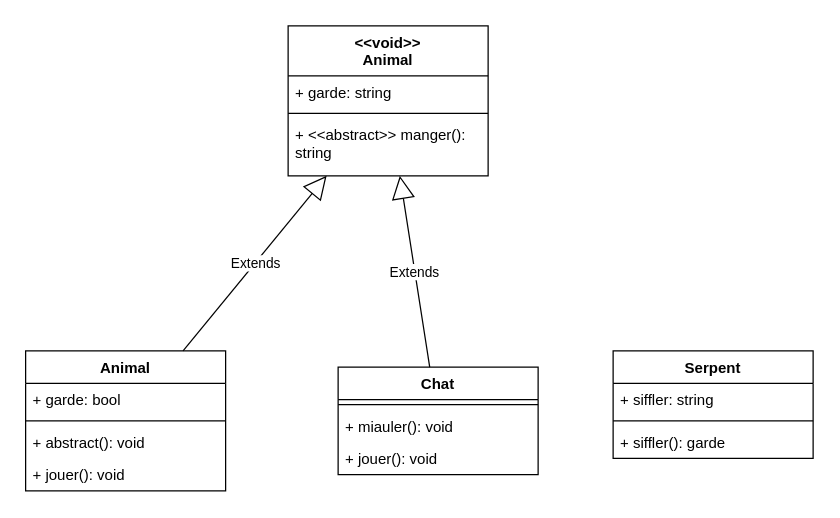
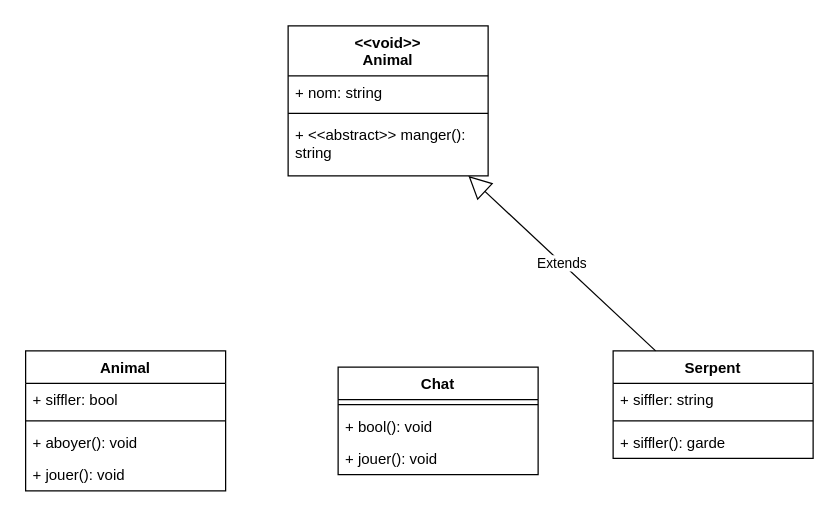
  <mxCell id="0" />
  <mxCell id="1" parent="0" />
  <mxCell id="2" value="Animal" style="swimlane;fontStyle=1;align=center;verticalAlign=top;childLayout=stackLayout;horizontal=1;startSize=26;horizontalStack=0;resizeParent=1;resizeParentMax=0;resizeLast=0;collapsible=1;marginBottom=0;whiteSpace=wrap;html=1;" parent="1" vertex="1"><mxGeometry x="20" y="280" width="160" height="112" as="geometry" /></mxCell>
- <mxCell id="3" value="+ garde: bool" style="text;strokeColor=none;fillColor=none;align=left;verticalAlign=top;spacingLeft=4;spacingRight=4;overflow=hidden;rotatable=0;points=[[0,0.5],[1,0.5]];portConstraint=eastwest;whiteSpace=wrap;html=1;" parent="2" vertex="1"><mxGeometry y="26" width="160" height="26" as="geometry" /></mxCell>
+ <mxCell id="3" value="+ siffler: bool" style="text;strokeColor=none;fillColor=none;align=left;verticalAlign=top;spacingLeft=4;spacingRight=4;overflow=hidden;rotatable=0;points=[[0,0.5],[1,0.5]];portConstraint=eastwest;whiteSpace=wrap;html=1;" parent="2" vertex="1"><mxGeometry y="26" width="160" height="26" as="geometry" /></mxCell>
  <mxCell id="4" value="" style="line;strokeWidth=1;fillColor=none;align=left;verticalAlign=middle;spacingTop=-1;spacingLeft=3;spacingRight=3;rotatable=0;labelPosition=right;points=[];portConstraint=eastwest;strokeColor=inherit;" parent="2" vertex="1"><mxGeometry y="52" width="160" height="8" as="geometry" /></mxCell>
- <mxCell id="5" value="+ abstract(): void" style="text;strokeColor=none;fillColor=none;align=left;verticalAlign=top;spacingLeft=4;spacingRight=4;overflow=hidden;rotatable=0;points=[[0,0.5],[1,0.5]];portConstraint=eastwest;whiteSpace=wrap;html=1;" parent="2" vertex="1"><mxGeometry y="60" width="160" height="26" as="geometry" /></mxCell>
+ <mxCell id="5" value="+ aboyer(): void" style="text;strokeColor=none;fillColor=none;align=left;verticalAlign=top;spacingLeft=4;spacingRight=4;overflow=hidden;rotatable=0;points=[[0,0.5],[1,0.5]];portConstraint=eastwest;whiteSpace=wrap;html=1;" parent="2" vertex="1"><mxGeometry y="60" width="160" height="26" as="geometry" /></mxCell>
  <mxCell id="6" value="+ jouer(): void" style="text;strokeColor=none;fillColor=none;align=left;verticalAlign=top;spacingLeft=4;spacingRight=4;overflow=hidden;rotatable=0;points=[[0,0.5],[1,0.5]];portConstraint=eastwest;whiteSpace=wrap;html=1;" parent="2" vertex="1"><mxGeometry y="86" width="160" height="26" as="geometry" /></mxCell>
  <mxCell id="7" value="Chat" style="swimlane;fontStyle=1;align=center;verticalAlign=top;childLayout=stackLayout;horizontal=1;startSize=26;horizontalStack=0;resizeParent=1;resizeParentMax=0;resizeLast=0;collapsible=1;marginBottom=0;whiteSpace=wrap;html=1;" parent="1" vertex="1"><mxGeometry x="270" y="293" width="160" height="86" as="geometry" /></mxCell>
  <mxCell id="8" value="" style="line;strokeWidth=1;fillColor=none;align=left;verticalAlign=middle;spacingTop=-1;spacingLeft=3;spacingRight=3;rotatable=0;labelPosition=right;points=[];portConstraint=eastwest;strokeColor=inherit;" parent="7" vertex="1"><mxGeometry y="26" width="160" height="8" as="geometry" /></mxCell>
- <mxCell id="9" value="+ miauler(): void" style="text;strokeColor=none;fillColor=none;align=left;verticalAlign=top;spacingLeft=4;spacingRight=4;overflow=hidden;rotatable=0;points=[[0,0.5],[1,0.5]];portConstraint=eastwest;whiteSpace=wrap;html=1;" parent="7" vertex="1"><mxGeometry y="34" width="160" height="26" as="geometry" /></mxCell>
+ <mxCell id="9" value="+ bool(): void" style="text;strokeColor=none;fillColor=none;align=left;verticalAlign=top;spacingLeft=4;spacingRight=4;overflow=hidden;rotatable=0;points=[[0,0.5],[1,0.5]];portConstraint=eastwest;whiteSpace=wrap;html=1;" parent="7" vertex="1"><mxGeometry y="34" width="160" height="26" as="geometry" /></mxCell>
  <mxCell id="10" value="+ jouer(): void" style="text;strokeColor=none;fillColor=none;align=left;verticalAlign=top;spacingLeft=4;spacingRight=4;overflow=hidden;rotatable=0;points=[[0,0.5],[1,0.5]];portConstraint=eastwest;whiteSpace=wrap;html=1;" parent="7" vertex="1"><mxGeometry y="60" width="160" height="26" as="geometry" /></mxCell>
  <mxCell id="11" value="Serpent" style="swimlane;fontStyle=1;align=center;verticalAlign=top;childLayout=stackLayout;horizontal=1;startSize=26;horizontalStack=0;resizeParent=1;resizeParentMax=0;resizeLast=0;collapsible=1;marginBottom=0;whiteSpace=wrap;html=1;" parent="1" vertex="1"><mxGeometry x="490" y="280" width="160" height="86" as="geometry" /></mxCell>
  <mxCell id="12" value="+ siffler: string" style="text;strokeColor=none;fillColor=none;align=left;verticalAlign=top;spacingLeft=4;spacingRight=4;overflow=hidden;rotatable=0;points=[[0,0.5],[1,0.5]];portConstraint=eastwest;whiteSpace=wrap;html=1;" parent="11" vertex="1"><mxGeometry y="26" width="160" height="26" as="geometry" /></mxCell>
  <mxCell id="13" value="" style="line;strokeWidth=1;fillColor=none;align=left;verticalAlign=middle;spacingTop=-1;spacingLeft=3;spacingRight=3;rotatable=0;labelPosition=right;points=[];portConstraint=eastwest;strokeColor=inherit;" parent="11" vertex="1"><mxGeometry y="52" width="160" height="8" as="geometry" /></mxCell>
  <mxCell id="14" value="+ siffler(): garde" style="text;strokeColor=none;fillColor=none;align=left;verticalAlign=top;spacingLeft=4;spacingRight=4;overflow=hidden;rotatable=0;points=[[0,0.5],[1,0.5]];portConstraint=eastwest;whiteSpace=wrap;html=1;" parent="11" vertex="1"><mxGeometry y="60" width="160" height="26" as="geometry" /></mxCell>
  <mxCell id="15" value="&amp;lt;&amp;lt;void&amp;gt;&amp;gt;&lt;br&gt;Animal" style="swimlane;fontStyle=1;align=center;verticalAlign=top;childLayout=stackLayout;horizontal=1;startSize=40;horizontalStack=0;resizeParent=1;resizeParentMax=0;resizeLast=0;collapsible=1;marginBottom=0;whiteSpace=wrap;html=1;" parent="1" vertex="1"><mxGeometry x="230" y="20" width="160" height="120" as="geometry" /></mxCell>
- <mxCell id="16" value="+ garde: string" style="text;strokeColor=none;fillColor=none;align=left;verticalAlign=top;spacingLeft=4;spacingRight=4;overflow=hidden;rotatable=0;points=[[0,0.5],[1,0.5]];portConstraint=eastwest;whiteSpace=wrap;html=1;" parent="15" vertex="1"><mxGeometry y="40" width="160" height="26" as="geometry" /></mxCell>
+ <mxCell id="16" value="+ nom: string" style="text;strokeColor=none;fillColor=none;align=left;verticalAlign=top;spacingLeft=4;spacingRight=4;overflow=hidden;rotatable=0;points=[[0,0.5],[1,0.5]];portConstraint=eastwest;whiteSpace=wrap;html=1;" parent="15" vertex="1"><mxGeometry y="40" width="160" height="26" as="geometry" /></mxCell>
  <mxCell id="17" value="" style="line;strokeWidth=1;fillColor=none;align=left;verticalAlign=middle;spacingTop=-1;spacingLeft=3;spacingRight=3;rotatable=0;labelPosition=right;points=[];portConstraint=eastwest;strokeColor=inherit;" parent="15" vertex="1"><mxGeometry y="66" width="160" height="8" as="geometry" /></mxCell>
  <mxCell id="18" value="+ &amp;lt;&amp;lt;abstract&amp;gt;&amp;gt; manger(): string" style="text;strokeColor=none;fillColor=none;align=left;verticalAlign=top;spacingLeft=4;spacingRight=4;overflow=hidden;rotatable=0;points=[[0,0.5],[1,0.5]];portConstraint=eastwest;whiteSpace=wrap;html=1;" parent="15" vertex="1"><mxGeometry y="74" width="160" height="46" as="geometry" /></mxCell>
- <mxCell id="19" value="Extends" style="endArrow=block;endSize=16;endFill=0;html=1;rounded=0;" parent="1" source="2" target="15" edge="1"><mxGeometry width="160" relative="1" as="geometry"><mxPoint x="230" y="330" as="sourcePoint" /><mxPoint x="390" y="330" as="targetPoint" /></mxGeometry></mxCell>
- <mxCell id="20" value="Extends" style="endArrow=block;endSize=16;endFill=0;html=1;rounded=0;" parent="1" source="7" target="15" edge="1"><mxGeometry width="160" relative="1" as="geometry"><mxPoint x="172" y="290" as="sourcePoint" /><mxPoint x="288" y="136" as="targetPoint" /></mxGeometry></mxCell>
+ <mxCell id="21" value="Extends" style="endArrow=block;endSize=16;endFill=0;html=1;rounded=0;" parent="1" source="11" target="15" edge="1"><mxGeometry width="160" relative="1" as="geometry"><mxPoint x="350" y="303" as="sourcePoint" /><mxPoint x="326" y="136" as="targetPoint" /></mxGeometry></mxCell>
